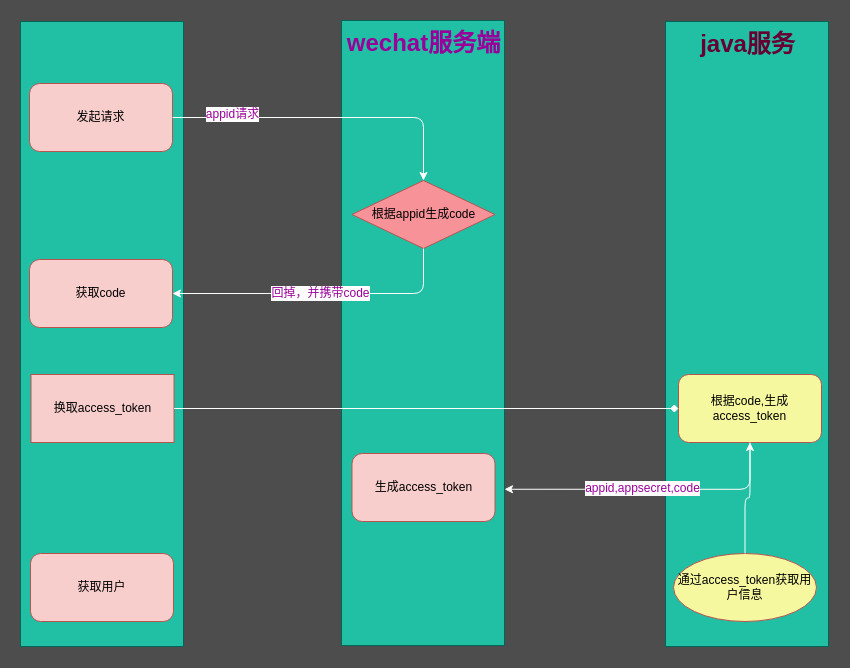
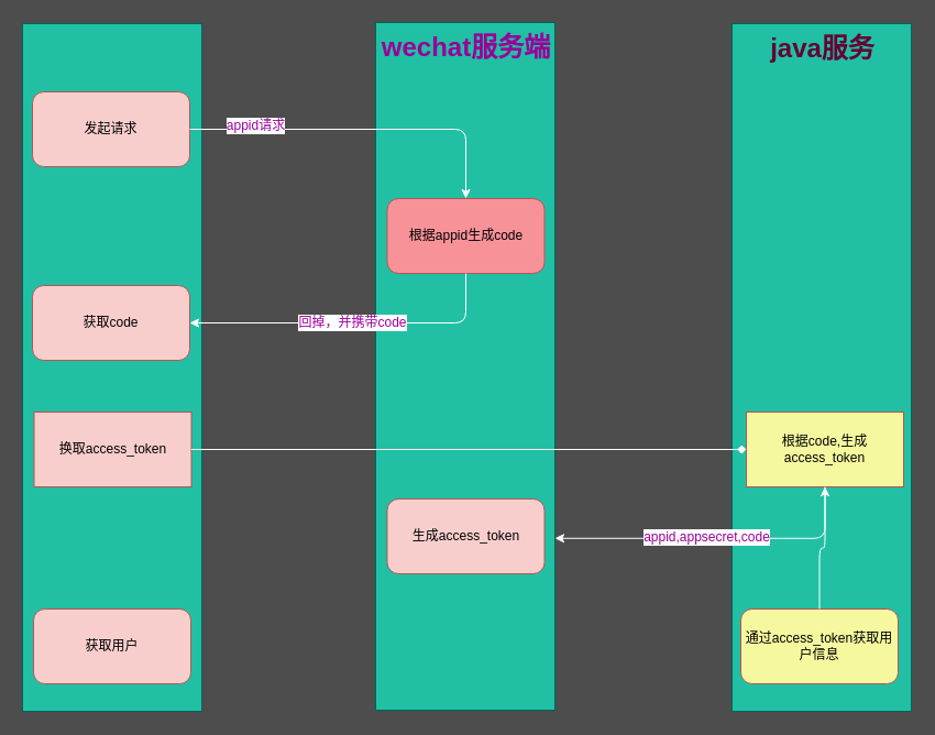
  <mxCell id="0" />
  <mxCell id="1" parent="0" />
  <mxCell id="2" value="" style="group" vertex="1" connectable="0" parent="1"><mxGeometry y="21" width="163" height="625" as="geometry" x="20" /></mxCell>
  <mxCell id="3" value="" style="rounded=0;whiteSpace=wrap;html=1;sketch=0;fontSize=12;fontColor=#5C5C5C;strokeColor=#006658;fillColor=#21C0A5;" vertex="1" parent="2"><mxGeometry width="163" height="625" as="geometry" /></mxCell>
  <mxCell id="4" value="发起请求" style="rounded=1;whiteSpace=wrap;html=1;sketch=0;fontSize=12;strokeColor=#b85450;fillColor=#f8cecc;" vertex="1" parent="2"><mxGeometry x="9" y="62" width="143" height="68" as="geometry" /></mxCell>
  <mxCell id="5" value="获取code" style="rounded=1;whiteSpace=wrap;html=1;sketch=0;fontSize=12;strokeColor=#b85450;fillColor=#f8cecc;" vertex="1" parent="2"><mxGeometry x="9" y="238" width="143" height="68" as="geometry" /></mxCell>
  <mxCell id="6" value="换取access_token" style="whiteSpace=wrap;html=1;sketch=0;fontSize=12;strokeColor=#b85450;fillColor=#f8cecc;rounded=0;" vertex="1" parent="2"><mxGeometry x="10.5" y="353" width="143" height="68" as="geometry" /></mxCell>
  <mxCell id="7" value="获取用户" style="rounded=1;whiteSpace=wrap;html=1;sketch=0;fontSize=12;strokeColor=#b85450;fillColor=#f8cecc;" vertex="1" parent="2"><mxGeometry x="10" y="532" width="143" height="68" as="geometry" /></mxCell>
  <mxCell id="8" value="" style="group" vertex="1" connectable="0" parent="1"><mxGeometry x="341" y="20" width="163" height="625" as="geometry" /></mxCell>
  <mxCell id="9" value="" style="rounded=0;whiteSpace=wrap;html=1;sketch=0;fontSize=12;fontColor=#5C5C5C;strokeColor=#006658;fillColor=#21C0A5;" vertex="1" parent="8"><mxGeometry width="163" height="625" as="geometry" /></mxCell>
  <mxCell id="10" value="&lt;font color=&quot;#990099&quot;&gt;wechat服务端&lt;/font&gt;" style="text;strokeColor=none;fillColor=none;html=1;fontSize=24;fontStyle=1;verticalAlign=middle;align=center;rounded=0;sketch=0;fontColor=#5C5C5C;" vertex="1" parent="8"><mxGeometry x="32" y="3" width="100" height="40" as="geometry" /></mxCell>
- <mxCell id="11" value="根据appid生成code" style="rhombus;whiteSpace=wrap;html=1;sketch=0;fontSize=12;strokeColor=#b85450;fillColor=#F89299;" vertex="1" parent="8"><mxGeometry x="10.5" y="160" width="143" height="68" as="geometry" /></mxCell>
+ <mxCell id="11" value="根据appid生成code" style="rounded=1;whiteSpace=wrap;html=1;sketch=0;fontSize=12;strokeColor=#b85450;fillColor=#F89299;" vertex="1" parent="8"><mxGeometry x="10.5" y="160" width="143" height="68" as="geometry" /></mxCell>
  <mxCell id="12" value="生成access_token" style="rounded=1;whiteSpace=wrap;html=1;sketch=0;fontSize=12;strokeColor=#b85450;fillColor=#f8cecc;" vertex="1" parent="8"><mxGeometry x="10.5" y="433" width="143" height="68" as="geometry" /></mxCell>
  <mxCell id="13" value="" style="group" vertex="1" connectable="0" parent="1"><mxGeometry x="665" y="21" width="163" height="625" as="geometry" /></mxCell>
  <mxCell id="14" value="" style="rounded=0;whiteSpace=wrap;html=1;sketch=0;fontSize=12;fontColor=#5C5C5C;strokeColor=#006658;fillColor=#21C0A5;" vertex="1" parent="13"><mxGeometry width="163" height="625" as="geometry" /></mxCell>
  <mxCell id="15" value="&lt;font color=&quot;#660033&quot;&gt;java服务&lt;/font&gt;" style="text;strokeColor=none;fillColor=none;html=1;fontSize=24;fontStyle=1;verticalAlign=middle;align=center;rounded=0;sketch=0;fontColor=#5C5C5C;" vertex="1" parent="13"><mxGeometry x="32" y="3" width="100" height="40" as="geometry" /></mxCell>
- <mxCell id="16" value="根据code,生成access_token" style="rounded=1;whiteSpace=wrap;html=1;sketch=0;fontSize=12;strokeColor=#b85450;fillColor=#F5F89F;" vertex="1" parent="13"><mxGeometry x="13" y="353" width="143" height="68" as="geometry" /></mxCell>
- <mxCell id="17" value="通过access_token获取用户信息" style="ellipse;whiteSpace=wrap;html=1;sketch=0;fontSize=12;strokeColor=#b85450;fillColor=#F5F89F;" vertex="1" parent="13"><mxGeometry x="8" y="532" width="143" height="68" as="geometry" /></mxCell>
+ <mxCell id="16" value="根据code,生成access_token" style="whiteSpace=wrap;html=1;sketch=0;fontSize=12;strokeColor=#b85450;fillColor=#F5F89F;rounded=0;" vertex="1" parent="13"><mxGeometry x="13" y="353" width="143" height="68" as="geometry" /></mxCell>
+ <mxCell id="17" value="通过access_token获取用户信息" style="rounded=1;whiteSpace=wrap;html=1;sketch=0;fontSize=12;strokeColor=#b85450;fillColor=#F5F89F;" vertex="1" parent="13"><mxGeometry x="8" y="532" width="143" height="68" as="geometry" /></mxCell>
  <mxCell id="18" style="edgeStyle=orthogonalEdgeStyle;curved=0;rounded=1;sketch=0;orthogonalLoop=1;jettySize=auto;html=1;fontSize=12;fontColor=#990099;strokeColor=#FFFFFF;fillColor=#21C0A5;" edge="1" parent="1" source="4" target="11"><mxGeometry relative="1" as="geometry" /></mxCell>
  <mxCell id="19" value="appid请求" style="edgeLabel;html=1;align=center;verticalAlign=middle;resizable=0;points=[];fontSize=12;fontColor=#990099;" vertex="1" connectable="0" parent="18"><mxGeometry x="-0.624" y="4" relative="1" as="geometry"><mxPoint as="offset" /></mxGeometry></mxCell>
  <mxCell id="20" value="回掉，并携带code" style="edgeStyle=orthogonalEdgeStyle;curved=0;rounded=1;sketch=0;orthogonalLoop=1;jettySize=auto;html=1;entryX=1;entryY=0.5;entryDx=0;entryDy=0;fontSize=12;fontColor=#990099;strokeColor=#FFFFFF;fillColor=#21C0A5;" edge="1" parent="1" source="11" target="5"><mxGeometry relative="1" as="geometry"><Array as="points"><mxPoint x="423" y="293" /></Array></mxGeometry></mxCell>
  <mxCell id="21" style="edgeStyle=orthogonalEdgeStyle;curved=0;rounded=1;sketch=0;orthogonalLoop=1;jettySize=auto;html=1;fontSize=12;fontColor=#990099;strokeColor=#FFFFFF;fillColor=#21C0A5;endArrow=diamond;" edge="1" parent="1" source="6" target="16"><mxGeometry relative="1" as="geometry" /></mxCell>
  <mxCell id="22" style="edgeStyle=orthogonalEdgeStyle;curved=0;rounded=1;sketch=0;orthogonalLoop=1;jettySize=auto;html=1;entryX=1;entryY=0.75;entryDx=0;entryDy=0;fontSize=12;fontColor=#990099;strokeColor=#FFFFFF;fillColor=#21C0A5;" edge="1" parent="1" source="16" target="9"><mxGeometry relative="1" as="geometry"><Array as="points"><mxPoint x="750" y="489" /></Array></mxGeometry></mxCell>
  <mxCell id="23" value="appid,appsecret,code" style="edgeLabel;html=1;align=center;verticalAlign=middle;resizable=0;points=[];fontSize=12;fontColor=#990099;" vertex="1" connectable="0" parent="22"><mxGeometry x="0.063" y="-1" relative="1" as="geometry"><mxPoint as="offset" /></mxGeometry></mxCell>
  <mxCell id="24" style="edgeStyle=orthogonalEdgeStyle;curved=0;rounded=1;sketch=0;orthogonalLoop=1;jettySize=auto;html=1;fontSize=12;fontColor=#990099;strokeColor=#FFFFFF;fillColor=#21C0A5;" edge="1" parent="1" source="17" target="16"><mxGeometry relative="1" as="geometry" /></mxCell>
